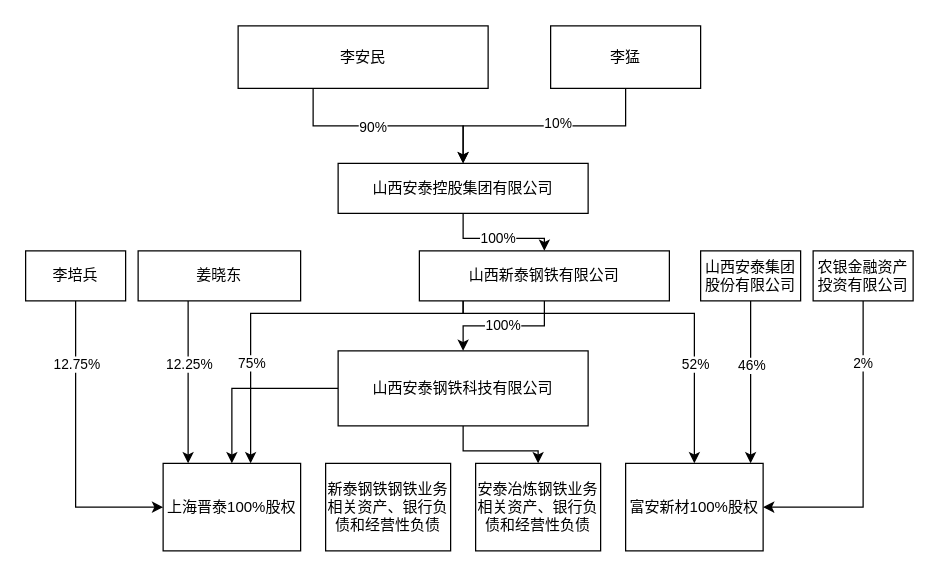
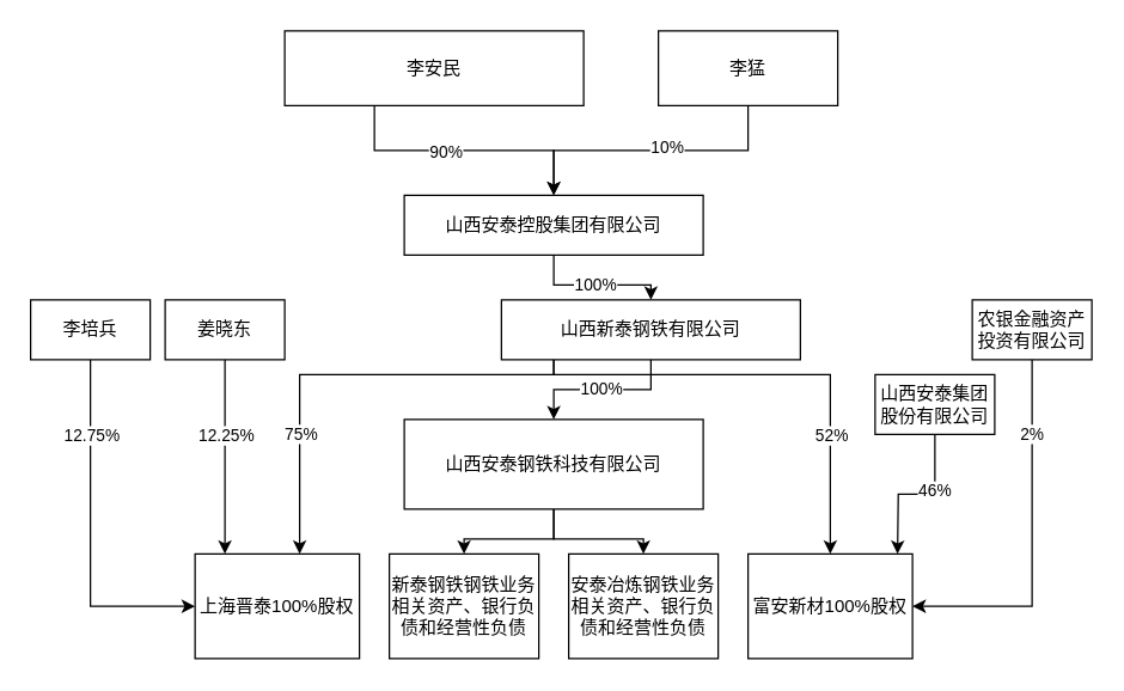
  <mxCell id="0" />
  <mxCell id="1" parent="0" />
  <mxCell id="2" style="edgeStyle=orthogonalEdgeStyle;rounded=0;orthogonalLoop=1;jettySize=auto;html=1;" parent="1" source="4" target="9" edge="1"><mxGeometry relative="1" as="geometry"><Array as="points"><mxPoint x="250" y="100" /><mxPoint x="370" y="100" /></Array></mxGeometry></mxCell>
  <mxCell id="3" value="90%" style="edgeLabel;html=1;align=center;verticalAlign=middle;resizable=0;points=[];" parent="2" vertex="1" connectable="0"><mxGeometry x="-0.316" relative="1" as="geometry"><mxPoint x="15" as="offset" /></mxGeometry></mxCell>
  <mxCell id="4" value="李安民" style="rounded=0;whiteSpace=wrap;html=1;" parent="1" vertex="1"><mxGeometry x="190" y="20" width="200" height="50" as="geometry" /></mxCell>
  <mxCell id="5" style="edgeStyle=orthogonalEdgeStyle;rounded=0;orthogonalLoop=1;jettySize=auto;html=1;entryX=0.5;entryY=0;entryDx=0;entryDy=0;" parent="1" source="7" target="9" edge="1"><mxGeometry relative="1" as="geometry"><Array as="points"><mxPoint x="500" y="100" /><mxPoint x="370" y="100" /></Array></mxGeometry></mxCell>
  <mxCell id="6" value="10%" style="edgeLabel;html=1;align=center;verticalAlign=middle;resizable=0;points=[];" parent="5" vertex="1" connectable="0"><mxGeometry x="0.01" y="-3" relative="1" as="geometry"><mxPoint x="11" as="offset" /></mxGeometry></mxCell>
  <mxCell id="7" value="李猛" style="rounded=0;whiteSpace=wrap;html=1;" parent="1" vertex="1"><mxGeometry x="440" y="20" width="120" height="50" as="geometry" /></mxCell>
  <mxCell id="8" value="100%" style="edgeStyle=orthogonalEdgeStyle;rounded=0;orthogonalLoop=1;jettySize=auto;html=1;" parent="1" source="9" target="21" edge="1"><mxGeometry relative="1" as="geometry" /></mxCell>
  <mxCell id="9" value="山西安泰控股集团有限公司" style="rounded=0;whiteSpace=wrap;html=1;" parent="1" vertex="1"><mxGeometry x="270" y="130" width="200" height="40" as="geometry" /></mxCell>
  <mxCell id="10" style="edgeStyle=orthogonalEdgeStyle;rounded=0;orthogonalLoop=1;jettySize=auto;html=1;entryX=0.5;entryY=0;entryDx=0;entryDy=0;" parent="1" source="12" target="14" edge="1"><mxGeometry relative="1" as="geometry" /></mxCell>
- <mxCell id="11" style="edgeStyle=orthogonalEdgeStyle;rounded=0;orthogonalLoop=1;jettySize=auto;html=1;" edge="1" parent="1" source="12" target="22"><mxGeometry relative="1" as="geometry" /></mxCell>
+ <mxCell id="11" style="edgeStyle=orthogonalEdgeStyle;rounded=0;orthogonalLoop=1;jettySize=auto;html=1;" edge="1" parent="1" source="12" target="13"><mxGeometry relative="1" as="geometry" /></mxCell>
  <mxCell id="12" value="山西安泰钢铁科技有限公司" style="rounded=0;whiteSpace=wrap;html=1;" parent="1" vertex="1"><mxGeometry x="270" y="280" width="200" height="60" as="geometry" /></mxCell>
  <mxCell id="13" value="新泰钢铁钢铁业务相关资产、银行负债和经营性负债" style="rounded=0;whiteSpace=wrap;html=1;" parent="1" vertex="1"><mxGeometry x="260" y="370" width="100" height="70" as="geometry" /></mxCell>
  <mxCell id="14" value="安泰冶炼钢铁业务相关资产、银行负债和经营性负债" style="rounded=0;whiteSpace=wrap;html=1;" parent="1" vertex="1"><mxGeometry x="380" y="370" width="100" height="70" as="geometry" /></mxCell>
  <mxCell id="15" value="富安新材100%股权" style="rounded=0;whiteSpace=wrap;html=1;" parent="1" vertex="1"><mxGeometry x="500" y="370" width="110" height="70" as="geometry" /></mxCell>
  <mxCell id="16" value="100%" style="edgeStyle=orthogonalEdgeStyle;rounded=0;orthogonalLoop=1;jettySize=auto;html=1;" parent="1" source="21" target="12" edge="1"><mxGeometry relative="1" as="geometry" /></mxCell>
  <mxCell id="17" style="edgeStyle=orthogonalEdgeStyle;rounded=0;orthogonalLoop=1;jettySize=auto;html=1;entryX=0.5;entryY=0;entryDx=0;entryDy=0;" edge="1" parent="1" source="21" target="15"><mxGeometry relative="1" as="geometry"><Array as="points"><mxPoint x="370" y="250" /><mxPoint x="555" y="250" /></Array></mxGeometry></mxCell>
  <mxCell id="18" value="52%" style="edgeLabel;html=1;align=center;verticalAlign=middle;resizable=0;points=[];" vertex="1" connectable="0" parent="17"><mxGeometry x="0.721" relative="1" as="geometry"><mxPoint y="-36" as="offset" /></mxGeometry></mxCell>
  <mxCell id="19" style="edgeStyle=orthogonalEdgeStyle;rounded=0;orthogonalLoop=1;jettySize=auto;html=1;" edge="1" parent="1" source="21" target="22"><mxGeometry relative="1" as="geometry"><Array as="points"><mxPoint x="370" y="250" /><mxPoint x="200" y="250" /></Array></mxGeometry></mxCell>
  <mxCell id="20" value="75%" style="edgeLabel;html=1;align=center;verticalAlign=middle;resizable=0;points=[];" vertex="1" connectable="0" parent="19"><mxGeometry x="0.465" relative="1" as="geometry"><mxPoint y="-1" as="offset" /></mxGeometry></mxCell>
  <mxCell id="21" value="山西新泰钢铁有限公司" style="rounded=0;whiteSpace=wrap;html=1;" parent="1" vertex="1"><mxGeometry x="335" y="200" width="200" height="40" as="geometry" /></mxCell>
  <mxCell id="22" value="上海晋泰100%股权" style="rounded=0;whiteSpace=wrap;html=1;" parent="1" vertex="1"><mxGeometry x="130" y="370" width="110" height="70" as="geometry" /></mxCell>
  <mxCell id="23" style="edgeStyle=orthogonalEdgeStyle;rounded=0;orthogonalLoop=1;jettySize=auto;html=1;entryX=0;entryY=0.5;entryDx=0;entryDy=0;" edge="1" parent="1" source="25" target="22"><mxGeometry relative="1" as="geometry"><Array as="points"><mxPoint x="60" y="405" /></Array></mxGeometry></mxCell>
  <mxCell id="24" value="12.75%" style="edgeLabel;html=1;align=center;verticalAlign=middle;resizable=0;points=[];" vertex="1" connectable="0" parent="23"><mxGeometry x="-0.544" y="-1" relative="1" as="geometry"><mxPoint x="1" y="-4" as="offset" /></mxGeometry></mxCell>
  <mxCell id="25" value="李培兵" style="rounded=0;whiteSpace=wrap;html=1;" vertex="1" parent="1"><mxGeometry x="20" y="200" width="80" height="40" as="geometry" /></mxCell>
  <mxCell id="26" style="edgeStyle=orthogonalEdgeStyle;rounded=0;orthogonalLoop=1;jettySize=auto;html=1;" edge="1" parent="1" source="28" target="22"><mxGeometry relative="1" as="geometry"><Array as="points"><mxPoint x="150" y="270" /><mxPoint x="150" y="270" /></Array></mxGeometry></mxCell>
  <mxCell id="27" value="12.25%" style="edgeLabel;html=1;align=center;verticalAlign=middle;resizable=0;points=[];" vertex="1" connectable="0" parent="26"><mxGeometry x="-0.231" relative="1" as="geometry"><mxPoint as="offset" /></mxGeometry></mxCell>
- <mxCell id="28" value="姜晓东" style="rounded=0;whiteSpace=wrap;html=1;" vertex="1" parent="1"><mxGeometry x="110" y="200" width="130" height="40" as="geometry" /></mxCell>
+ <mxCell id="28" value="姜晓东" style="rounded=0;whiteSpace=wrap;html=1;" vertex="1" parent="1"><mxGeometry x="110" y="200" width="80" height="40" as="geometry" /></mxCell>
  <mxCell id="29" style="edgeStyle=orthogonalEdgeStyle;rounded=0;orthogonalLoop=1;jettySize=auto;html=1;" edge="1" parent="1" source="31"><mxGeometry relative="1" as="geometry"><mxPoint x="600" y="370" as="targetPoint" /></mxGeometry></mxCell>
  <mxCell id="30" value="46%" style="edgeLabel;html=1;align=center;verticalAlign=middle;resizable=0;points=[];" vertex="1" connectable="0" parent="29"><mxGeometry x="-0.194" y="-1" relative="1" as="geometry"><mxPoint x="1" y="-2" as="offset" /></mxGeometry></mxCell>
- <mxCell id="31" value="山西安泰集团股份有限公司" style="rounded=0;whiteSpace=wrap;html=1;" vertex="1" parent="1"><mxGeometry x="560" y="200" width="80" height="40" as="geometry" /></mxCell>
+ <mxCell id="31" value="山西安泰集团股份有限公司" style="rounded=0;whiteSpace=wrap;html=1;" vertex="1" parent="1"><mxGeometry x="585" y="250" width="80" height="40" as="geometry" /></mxCell>
  <mxCell id="32" style="edgeStyle=orthogonalEdgeStyle;rounded=0;orthogonalLoop=1;jettySize=auto;html=1;entryX=1;entryY=0.5;entryDx=0;entryDy=0;" edge="1" parent="1" source="34" target="15"><mxGeometry relative="1" as="geometry"><Array as="points"><mxPoint x="690" y="405" /></Array></mxGeometry></mxCell>
  <mxCell id="33" value="2%" style="edgeLabel;html=1;align=center;verticalAlign=middle;resizable=0;points=[];" vertex="1" connectable="0" parent="32"><mxGeometry x="-0.6" y="-1" relative="1" as="geometry"><mxPoint as="offset" /></mxGeometry></mxCell>
  <mxCell id="34" value="农银金融资产投资有限公司" style="rounded=0;whiteSpace=wrap;html=1;" vertex="1" parent="1"><mxGeometry x="650" y="200" width="80" height="40" as="geometry" /></mxCell>
